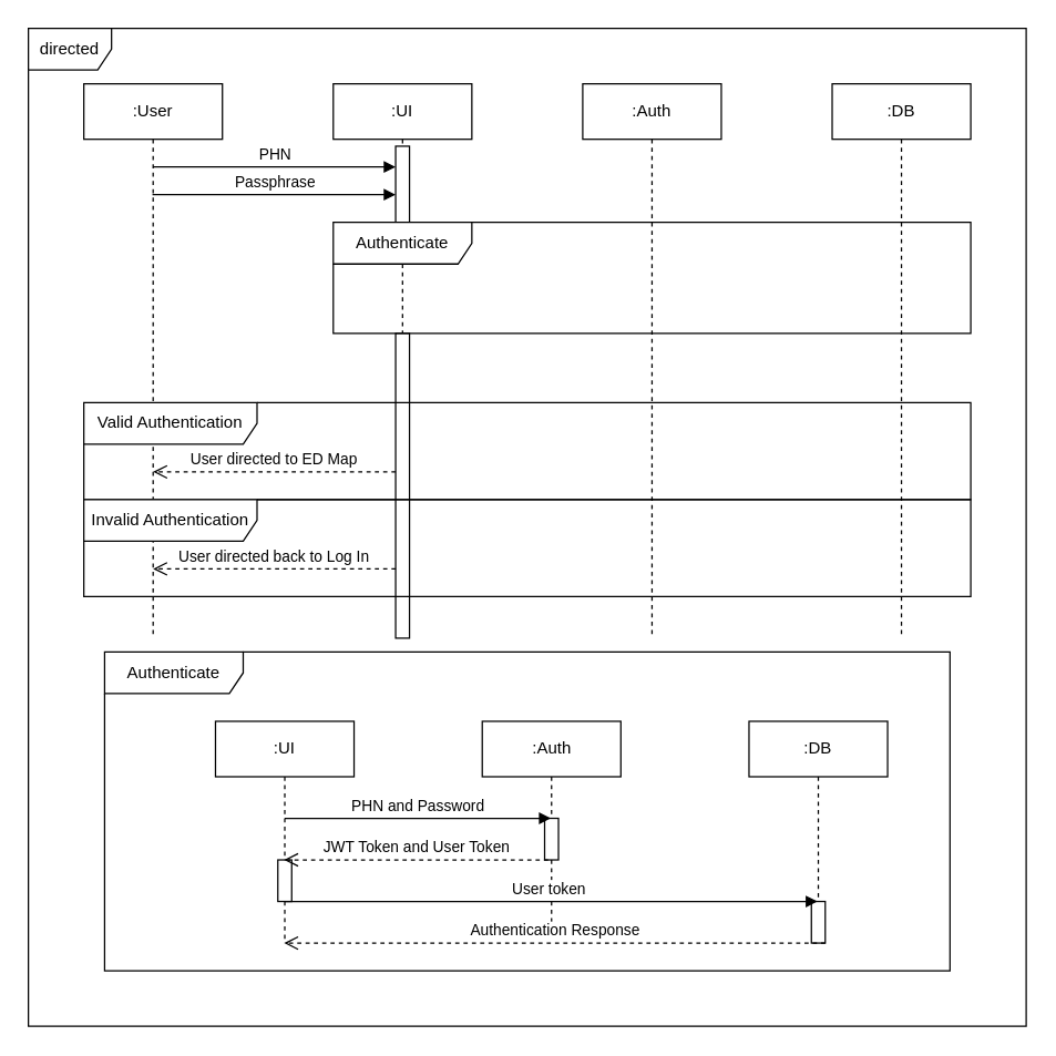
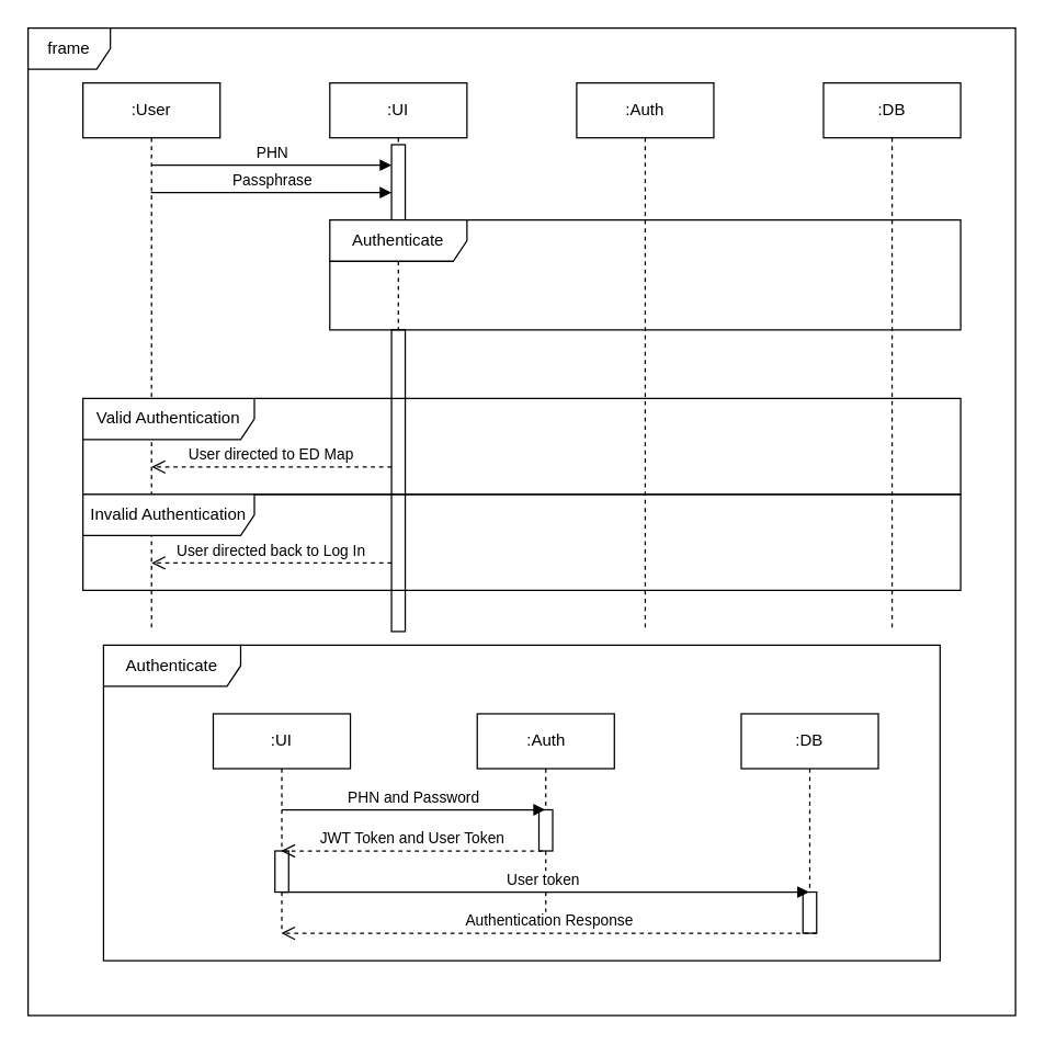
  <mxCell id="0" />
  <mxCell id="1" parent="0" />
  <mxCell id="2" value="&lt;div&gt;:User&lt;/div&gt;" style="shape=umlLifeline;perimeter=lifelinePerimeter;whiteSpace=wrap;html=1;container=0;dropTarget=0;collapsible=0;recursiveResize=0;outlineConnect=0;portConstraint=eastwest;newEdgeStyle={&quot;edgeStyle&quot;:&quot;elbowEdgeStyle&quot;,&quot;elbow&quot;:&quot;vertical&quot;,&quot;curved&quot;:0,&quot;rounded&quot;:0};" parent="1" vertex="1"><mxGeometry x="60" y="60" width="100" height="400" as="geometry" /></mxCell>
  <mxCell id="3" value=":UI" style="shape=umlLifeline;perimeter=lifelinePerimeter;whiteSpace=wrap;html=1;container=0;dropTarget=0;collapsible=0;recursiveResize=0;outlineConnect=0;portConstraint=eastwest;newEdgeStyle={&quot;edgeStyle&quot;:&quot;elbowEdgeStyle&quot;,&quot;elbow&quot;:&quot;vertical&quot;,&quot;curved&quot;:0,&quot;rounded&quot;:0};" parent="1" vertex="1"><mxGeometry x="240" y="60" width="100" height="400" as="geometry" /></mxCell>
  <mxCell id="4" value="" style="html=1;points=[];perimeter=orthogonalPerimeter;outlineConnect=0;targetShapes=umlLifeline;portConstraint=eastwest;newEdgeStyle={&quot;edgeStyle&quot;:&quot;elbowEdgeStyle&quot;,&quot;elbow&quot;:&quot;vertical&quot;,&quot;curved&quot;:0,&quot;rounded&quot;:0};" vertex="1" parent="3"><mxGeometry x="45" y="45" width="10" height="55" as="geometry" /></mxCell>
  <mxCell id="5" value="" style="html=1;points=[];perimeter=orthogonalPerimeter;outlineConnect=0;targetShapes=umlLifeline;portConstraint=eastwest;newEdgeStyle={&quot;edgeStyle&quot;:&quot;elbowEdgeStyle&quot;,&quot;elbow&quot;:&quot;vertical&quot;,&quot;curved&quot;:0,&quot;rounded&quot;:0};" vertex="1" parent="3"><mxGeometry x="45" y="180" width="10" height="220" as="geometry" /></mxCell>
  <mxCell id="6" value="&lt;div&gt;PHN&lt;/div&gt;" style="html=1;verticalAlign=bottom;endArrow=block;edgeStyle=elbowEdgeStyle;elbow=vertical;curved=0;rounded=0;" parent="1" target="4" edge="1"><mxGeometry x="0.003" relative="1" as="geometry"><mxPoint x="110" y="120" as="sourcePoint" /><Array as="points"><mxPoint x="200" y="120" /></Array><mxPoint x="280" y="120" as="targetPoint" /><mxPoint as="offset" /></mxGeometry></mxCell>
  <mxCell id="7" value=":Auth" style="shape=umlLifeline;perimeter=lifelinePerimeter;whiteSpace=wrap;html=1;container=0;dropTarget=0;collapsible=0;recursiveResize=0;outlineConnect=0;portConstraint=eastwest;newEdgeStyle={&quot;edgeStyle&quot;:&quot;elbowEdgeStyle&quot;,&quot;elbow&quot;:&quot;vertical&quot;,&quot;curved&quot;:0,&quot;rounded&quot;:0};" vertex="1" parent="1"><mxGeometry x="420" y="60" width="100" height="400" as="geometry" /></mxCell>
  <mxCell id="8" value=":DB" style="shape=umlLifeline;perimeter=lifelinePerimeter;whiteSpace=wrap;html=1;container=0;dropTarget=0;collapsible=0;recursiveResize=0;outlineConnect=0;portConstraint=eastwest;newEdgeStyle={&quot;edgeStyle&quot;:&quot;elbowEdgeStyle&quot;,&quot;elbow&quot;:&quot;vertical&quot;,&quot;curved&quot;:0,&quot;rounded&quot;:0};" vertex="1" parent="1"><mxGeometry x="600" y="60" width="100" height="400" as="geometry" /></mxCell>
  <mxCell id="9" value="Passphrase" style="html=1;verticalAlign=bottom;endArrow=block;edgeStyle=elbowEdgeStyle;elbow=vertical;curved=0;rounded=0;" edge="1" parent="1" source="2" target="4"><mxGeometry x="0.003" relative="1" as="geometry"><mxPoint x="295" as="sourcePoint" y="20" /><Array as="points"><mxPoint x="200" y="140" /></Array><mxPoint x="280" y="140" as="targetPoint" /><mxPoint as="offset" /></mxGeometry></mxCell>
  <mxCell id="10" value="Authenticate" style="shape=umlFrame;whiteSpace=wrap;html=1;pointerEvents=0;width=100;height=30;" vertex="1" parent="1"><mxGeometry x="75" y="470" width="610" height="230" as="geometry" /></mxCell>
  <mxCell id="11" value=":UI" style="shape=umlLifeline;perimeter=lifelinePerimeter;whiteSpace=wrap;html=1;container=0;dropTarget=0;collapsible=0;recursiveResize=0;outlineConnect=0;portConstraint=eastwest;newEdgeStyle={&quot;edgeStyle&quot;:&quot;elbowEdgeStyle&quot;,&quot;elbow&quot;:&quot;vertical&quot;,&quot;curved&quot;:0,&quot;rounded&quot;:0};" vertex="1" parent="1"><mxGeometry x="155" y="520" width="100" height="160" as="geometry" /></mxCell>
  <mxCell id="12" value="" style="html=1;points=[[0,0,0,0,5],[0,1,0,0,-5],[1,0,0,0,5],[1,1,0,0,-5]];perimeter=orthogonalPerimeter;outlineConnect=0;targetShapes=umlLifeline;portConstraint=eastwest;newEdgeStyle={&quot;curved&quot;:0,&quot;rounded&quot;:0};" vertex="1" parent="11"><mxGeometry x="45" y="100" width="10" height="30" as="geometry" /></mxCell>
  <mxCell id="13" value=":Auth" style="shape=umlLifeline;perimeter=lifelinePerimeter;whiteSpace=wrap;html=1;container=0;dropTarget=0;collapsible=0;recursiveResize=0;outlineConnect=0;portConstraint=eastwest;newEdgeStyle={&quot;edgeStyle&quot;:&quot;elbowEdgeStyle&quot;,&quot;elbow&quot;:&quot;vertical&quot;,&quot;curved&quot;:0,&quot;rounded&quot;:0};" vertex="1" parent="1"><mxGeometry x="347.5" y="520" width="100" height="150" as="geometry" /></mxCell>
  <mxCell id="14" value="" style="html=1;points=[[0,0,0,0,5],[0,1,0,0,-5],[1,0,0,0,5],[1,1,0,0,-5]];perimeter=orthogonalPerimeter;outlineConnect=0;targetShapes=umlLifeline;portConstraint=eastwest;newEdgeStyle={&quot;curved&quot;:0,&quot;rounded&quot;:0};" vertex="1" parent="13"><mxGeometry x="45" y="70" width="10" height="30" as="geometry" /></mxCell>
  <mxCell id="15" value=":DB" style="shape=umlLifeline;perimeter=lifelinePerimeter;whiteSpace=wrap;html=1;container=0;dropTarget=0;collapsible=0;recursiveResize=0;outlineConnect=0;portConstraint=eastwest;newEdgeStyle={&quot;edgeStyle&quot;:&quot;elbowEdgeStyle&quot;,&quot;elbow&quot;:&quot;vertical&quot;,&quot;curved&quot;:0,&quot;rounded&quot;:0};" vertex="1" parent="1"><mxGeometry x="540" y="520" width="100" height="160" as="geometry" /></mxCell>
  <mxCell id="16" value="" style="html=1;points=[[0,0,0,0,5],[0,1,0,0,-5],[1,0,0,0,5],[1,1,0,0,-5]];perimeter=orthogonalPerimeter;outlineConnect=0;targetShapes=umlLifeline;portConstraint=eastwest;newEdgeStyle={&quot;curved&quot;:0,&quot;rounded&quot;:0};" vertex="1" parent="15"><mxGeometry x="45" y="130" width="10" height="30" as="geometry" /></mxCell>
  <mxCell id="17" value="PHN and Password" style="html=1;verticalAlign=bottom;endArrow=block;curved=0;rounded=0;" edge="1" parent="1" target="13"><mxGeometry width="80" relative="1" as="geometry"><mxPoint x="205" y="590" as="sourcePoint" /><mxPoint x="285" y="590" as="targetPoint" /></mxGeometry></mxCell>
  <mxCell id="18" value="JWT Token and User Token" style="html=1;verticalAlign=bottom;endArrow=open;dashed=1;endSize=8;curved=0;rounded=0;" edge="1" parent="1" target="11"><mxGeometry relative="1" as="geometry"><mxPoint x="395" y="620" as="sourcePoint" /><mxPoint x="315" y="620" as="targetPoint" /></mxGeometry></mxCell>
  <mxCell id="19" value="User token&amp;nbsp;" style="html=1;verticalAlign=bottom;endArrow=block;curved=0;rounded=0;" edge="1" parent="1" target="15"><mxGeometry width="80" relative="1" as="geometry"><mxPoint x="205" y="650" as="sourcePoint" /><mxPoint x="285" y="650" as="targetPoint" /></mxGeometry></mxCell>
  <mxCell id="20" value="Authentication Response" style="html=1;verticalAlign=bottom;endArrow=open;dashed=1;endSize=8;curved=0;rounded=0;" edge="1" parent="1" target="11"><mxGeometry relative="1" as="geometry"><mxPoint x="595" y="680" as="sourcePoint" /><mxPoint x="515" y="680" as="targetPoint" /></mxGeometry></mxCell>
  <mxCell id="21" value="Valid Authentication" style="shape=umlFrame;whiteSpace=wrap;html=1;pointerEvents=0;width=125;height=30;" vertex="1" parent="1"><mxGeometry x="60" y="290" width="640" height="70" as="geometry" /></mxCell>
  <mxCell id="22" value="Invalid Authentication" style="shape=umlFrame;whiteSpace=wrap;html=1;pointerEvents=0;width=125;height=30;" vertex="1" parent="1"><mxGeometry x="60" y="360" width="640" height="70" as="geometry" /></mxCell>
  <mxCell id="23" value="Authenticate" style="shape=umlFrame;whiteSpace=wrap;html=1;pointerEvents=0;width=100;height=30;" vertex="1" parent="1"><mxGeometry x="240" y="160" width="460" height="80" as="geometry" /></mxCell>
  <mxCell id="24" value="User directed to ED Map" style="html=1;verticalAlign=bottom;endArrow=open;dashed=1;endSize=8;edgeStyle=elbowEdgeStyle;elbow=vertical;curved=0;rounded=0;" edge="1" parent="1" source="5"><mxGeometry relative="1" as="geometry"><mxPoint x="110" y="340" as="targetPoint" /><Array as="points"><mxPoint x="205" y="340" /></Array><mxPoint x="280" y="340" as="sourcePoint" /></mxGeometry></mxCell>
  <mxCell id="25" value="User directed back to Log In" style="html=1;verticalAlign=bottom;endArrow=open;dashed=1;endSize=8;edgeStyle=elbowEdgeStyle;elbow=horizontal;curved=0;rounded=0;" edge="1" parent="1" source="5"><mxGeometry relative="1" as="geometry"><mxPoint x="110" y="410" as="targetPoint" /><Array as="points"><mxPoint x="205" y="410" /></Array><mxPoint x="280" y="410" as="sourcePoint" /></mxGeometry></mxCell>
- <mxCell id="26" value="directed" style="shape=umlFrame;whiteSpace=wrap;html=1;pointerEvents=0;" vertex="1" parent="1"><mxGeometry width="720" height="720" as="geometry" x="20" y="20" /></mxCell>
+ <mxCell id="26" value="frame" style="shape=umlFrame;whiteSpace=wrap;html=1;pointerEvents=0;" vertex="1" parent="1"><mxGeometry width="720" height="720" as="geometry" x="20" y="20" /></mxCell>
